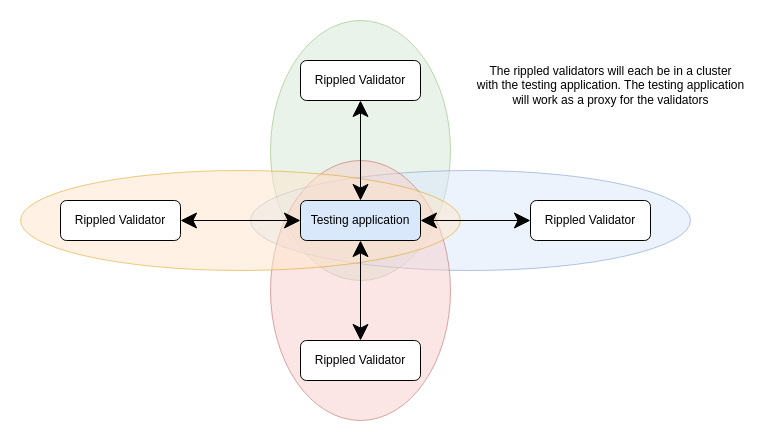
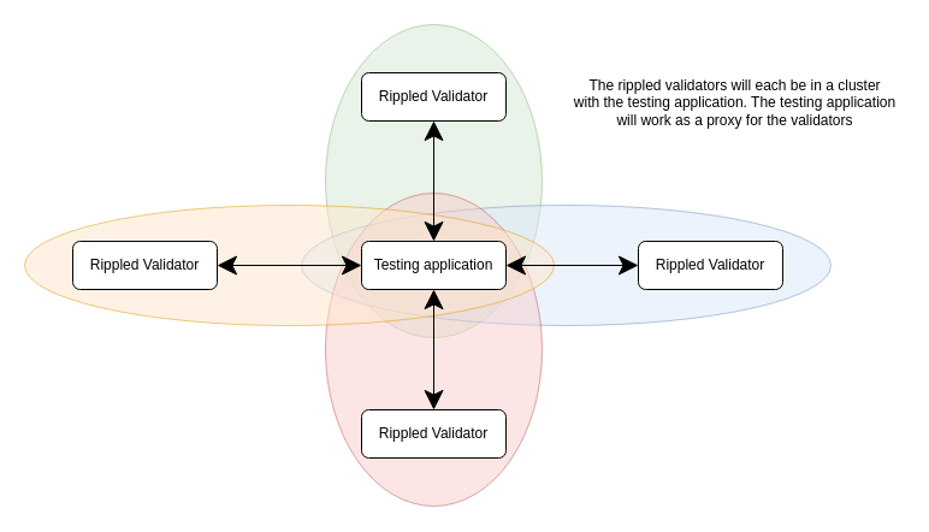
  <mxCell id="0" />
  <mxCell id="1" parent="0" />
  <mxCell id="2" value="" style="ellipse;whiteSpace=wrap;html=1;hachureGap=4;pointerEvents=0;fillColor=#d5e8d4;strokeColor=#82b366;opacity=50;direction=south;" vertex="1" parent="1"><mxGeometry x="270" y="20" width="180" height="260" as="geometry" /></mxCell>
  <mxCell id="3" value="" style="ellipse;whiteSpace=wrap;html=1;hachureGap=4;pointerEvents=0;fillColor=#dae8fc;strokeColor=#6c8ebf;opacity=50;" vertex="1" parent="1"><mxGeometry x="250" y="170" width="440" height="100" as="geometry" /></mxCell>
  <mxCell id="4" value="" style="ellipse;whiteSpace=wrap;html=1;hachureGap=4;pointerEvents=0;fillColor=#f8cecc;strokeColor=#b85450;opacity=50;direction=south;" vertex="1" parent="1"><mxGeometry x="270" y="160" width="180" height="260" as="geometry" /></mxCell>
  <mxCell id="5" value="" style="ellipse;whiteSpace=wrap;html=1;hachureGap=4;pointerEvents=0;fillColor=#ffe6cc;strokeColor=#d79b00;opacity=50;" vertex="1" parent="1"><mxGeometry x="20" y="170" width="440" height="100" as="geometry" /></mxCell>
- <mxCell id="6" value="Testing application" style="rounded=1;whiteSpace=wrap;html=1;fontSize=12;glass=0;strokeWidth=1;shadow=0;fillColor=#dae8fc;" parent="1" vertex="1"><mxGeometry x="300" y="200" width="120" height="40" as="geometry" /></mxCell>
+ <mxCell id="6" value="Testing application" style="rounded=1;whiteSpace=wrap;html=1;fontSize=12;glass=0;strokeWidth=1;shadow=0;" parent="1" vertex="1"><mxGeometry x="300" y="200" width="120" height="40" as="geometry" /></mxCell>
  <mxCell id="7" value="Rippled Validator" style="rounded=1;whiteSpace=wrap;html=1;fontSize=12;glass=0;strokeWidth=1;shadow=0;" parent="1" vertex="1"><mxGeometry x="300" y="60" width="120" height="40" as="geometry" /></mxCell>
  <mxCell id="8" value="" style="endArrow=classic;startArrow=classic;html=1;startSize=14;endSize=14;sourcePerimeterSpacing=8;targetPerimeterSpacing=8;exitX=0.5;exitY=0;exitDx=0;exitDy=0;entryX=0.5;entryY=1;entryDx=0;entryDy=0;" edge="1" parent="1" source="6" target="7"><mxGeometry width="50" height="50" relative="1" as="geometry"><mxPoint x="350" y="280" as="sourcePoint" /><mxPoint x="400" y="230" as="targetPoint" /></mxGeometry></mxCell>
  <mxCell id="9" value="Rippled Validator" style="rounded=1;whiteSpace=wrap;html=1;fontSize=12;glass=0;strokeWidth=1;shadow=0;" vertex="1" parent="1"><mxGeometry x="60" y="200" width="120" height="40" as="geometry" /></mxCell>
  <mxCell id="10" value="Rippled Validator" style="rounded=1;whiteSpace=wrap;html=1;fontSize=12;glass=0;strokeWidth=1;shadow=0;" vertex="1" parent="1"><mxGeometry x="300" y="340" width="120" height="40" as="geometry" /></mxCell>
  <mxCell id="11" value="Rippled Validator" style="rounded=1;whiteSpace=wrap;html=1;fontSize=12;glass=0;strokeWidth=1;shadow=0;" vertex="1" parent="1"><mxGeometry x="530" y="200" width="120" height="40" as="geometry" /></mxCell>
  <mxCell id="12" value="" style="endArrow=classic;startArrow=classic;html=1;startSize=14;endSize=14;sourcePerimeterSpacing=8;targetPerimeterSpacing=8;exitX=1;exitY=0.5;exitDx=0;exitDy=0;entryX=0;entryY=0.5;entryDx=0;entryDy=0;" edge="1" parent="1" source="9" target="6"><mxGeometry width="50" height="50" relative="1" as="geometry"><mxPoint x="350" y="280" as="sourcePoint" /><mxPoint x="400" y="230" as="targetPoint" /></mxGeometry></mxCell>
  <mxCell id="13" value="" style="endArrow=classic;startArrow=classic;html=1;startSize=14;endSize=14;sourcePerimeterSpacing=8;targetPerimeterSpacing=8;entryX=0.5;entryY=1;entryDx=0;entryDy=0;exitX=0.5;exitY=0;exitDx=0;exitDy=0;" edge="1" parent="1" source="10" target="6"><mxGeometry width="50" height="50" relative="1" as="geometry"><mxPoint x="350" y="380" as="sourcePoint" /><mxPoint x="400" y="330" as="targetPoint" /></mxGeometry></mxCell>
  <mxCell id="14" value="" style="endArrow=classic;startArrow=classic;html=1;startSize=14;endSize=14;sourcePerimeterSpacing=8;targetPerimeterSpacing=8;exitX=1;exitY=0.5;exitDx=0;exitDy=0;entryX=0;entryY=0.5;entryDx=0;entryDy=0;" edge="1" parent="1" source="6" target="11"><mxGeometry width="50" height="50" relative="1" as="geometry"><mxPoint x="190" y="230" as="sourcePoint" /><mxPoint x="310" y="230" as="targetPoint" /></mxGeometry></mxCell>
  <mxCell id="15" value="The rippled validators will each be in a cluster&lt;br&gt;with the testing application. The testing application &lt;br&gt;will work as a proxy for the validators" style="text;html=1;align=center;verticalAlign=middle;resizable=0;points=[];autosize=1;strokeColor=none;fillColor=none;" vertex="1" parent="1"><mxGeometry x="470" y="60" width="280" height="50" as="geometry" /></mxCell>
